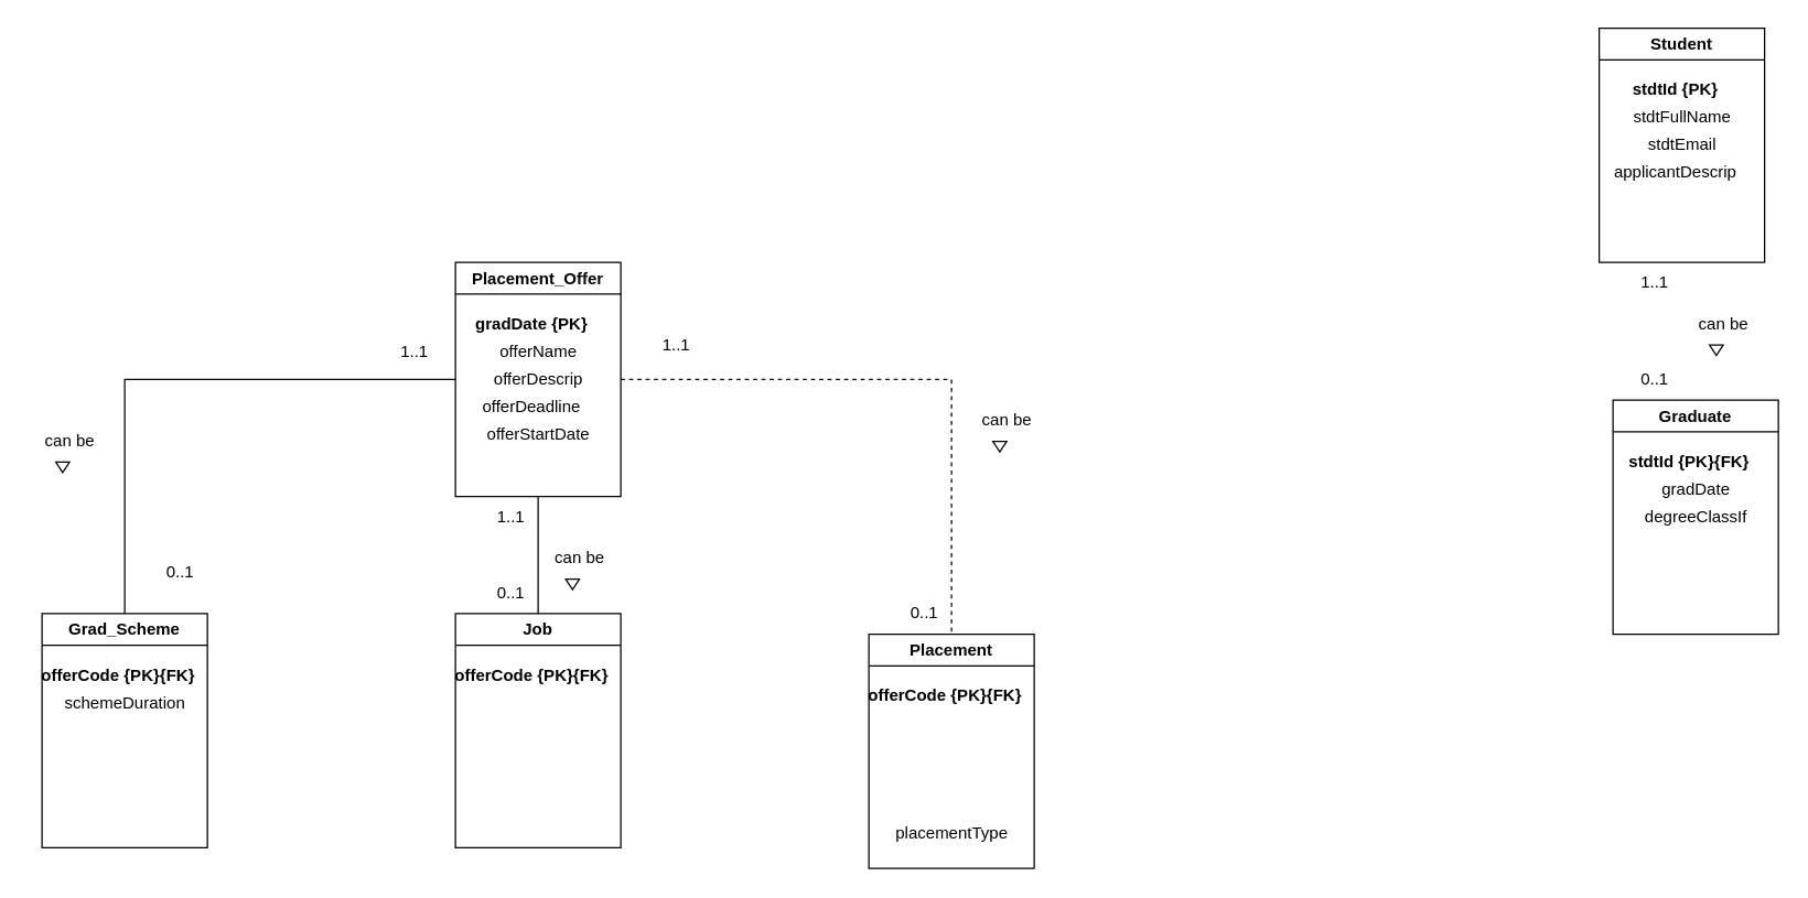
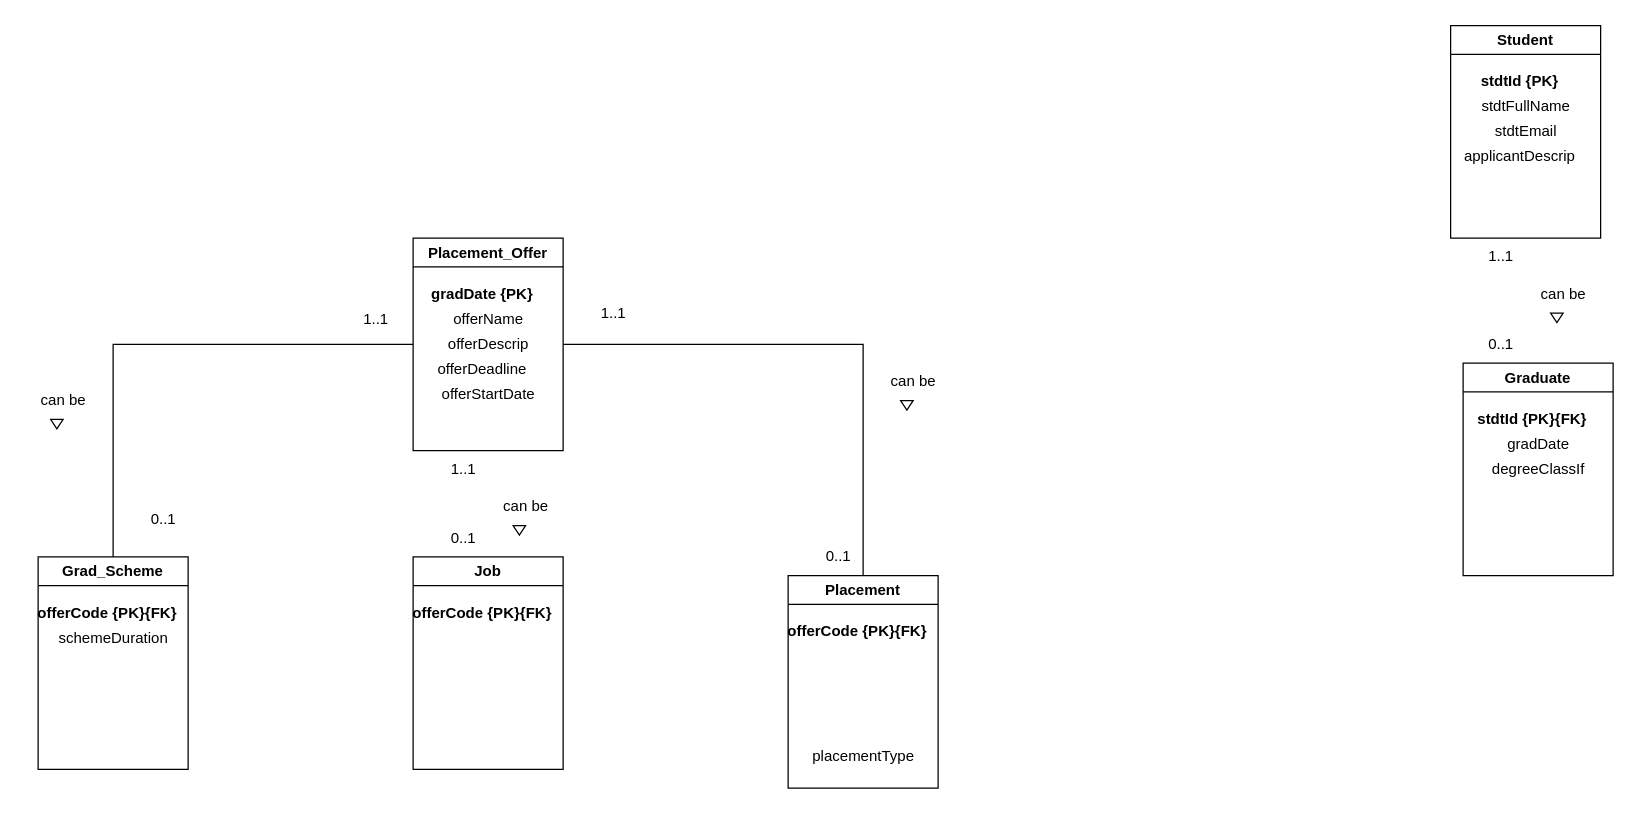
  <mxCell id="0" />
  <mxCell id="1" parent="0" />
  <mxCell id="2" value="Student" style="swimlane;whiteSpace=wrap;html=1;" vertex="1" parent="1"><mxGeometry x="1160" y="20" width="120" height="170" as="geometry" /></mxCell>
  <mxCell id="3" value="&lt;b&gt;stdtId {PK}&lt;/b&gt;" style="text;html=1;align=center;verticalAlign=middle;resizable=0;points=[];autosize=1;strokeColor=none;fillColor=none;" vertex="1" parent="2"><mxGeometry x="10" y="30" width="90" height="30" as="geometry" /></mxCell>
  <mxCell id="4" value="stdtFullName" style="text;html=1;align=center;verticalAlign=middle;resizable=0;points=[];autosize=1;strokeColor=none;fillColor=none;" vertex="1" parent="2"><mxGeometry x="15" y="50" width="90" height="30" as="geometry" /></mxCell>
  <mxCell id="5" value="stdtEmail" style="text;html=1;align=center;verticalAlign=middle;resizable=0;points=[];autosize=1;strokeColor=none;fillColor=none;" vertex="1" parent="2"><mxGeometry x="25" y="70" width="70" height="30" as="geometry" /></mxCell>
  <mxCell id="6" value="applicantDescrip" style="text;html=1;align=center;verticalAlign=middle;resizable=0;points=[];autosize=1;strokeColor=none;fillColor=none;" vertex="1" parent="2"><mxGeometry y="90" width="110" height="30" as="geometry" /></mxCell>
  <mxCell id="7" value="Graduate" style="swimlane;whiteSpace=wrap;html=1;" vertex="1" parent="1"><mxGeometry x="1170" y="290" width="120" height="170" as="geometry" /></mxCell>
  <mxCell id="8" value="&lt;b&gt;stdtId {PK}{FK}&lt;/b&gt;" style="text;html=1;align=center;verticalAlign=middle;resizable=0;points=[];autosize=1;strokeColor=none;fillColor=none;" vertex="1" parent="7"><mxGeometry y="30" width="110" height="30" as="geometry" /></mxCell>
  <mxCell id="9" value="gradDate" style="text;html=1;align=center;verticalAlign=middle;resizable=0;points=[];autosize=1;strokeColor=none;fillColor=none;" vertex="1" parent="7"><mxGeometry x="25" y="50" width="70" height="30" as="geometry" /></mxCell>
  <mxCell id="10" value="degreeClassIf" style="text;html=1;align=center;verticalAlign=middle;resizable=0;points=[];autosize=1;strokeColor=none;fillColor=none;" vertex="1" parent="7"><mxGeometry x="10" y="70" width="100" height="30" as="geometry" /></mxCell>
  <mxCell id="11" value="" style="triangle;whiteSpace=wrap;html=1;direction=south;" vertex="1" parent="1"><mxGeometry x="1240" y="250" width="10" height="7.5" as="geometry" /></mxCell>
  <mxCell id="12" value="can be" style="text;html=1;align=center;verticalAlign=middle;resizable=0;points=[];autosize=1;strokeColor=none;fillColor=none;rotation=0;" vertex="1" parent="1"><mxGeometry x="1220" y="220" width="60" height="30" as="geometry" /></mxCell>
  <mxCell id="13" value="1..1" style="text;html=1;align=center;verticalAlign=middle;resizable=0;points=[];autosize=1;strokeColor=none;fillColor=none;" vertex="1" parent="1"><mxGeometry x="1180" y="190" width="40" height="30" as="geometry" /></mxCell>
  <mxCell id="14" value="0..1" style="text;html=1;align=center;verticalAlign=middle;resizable=0;points=[];autosize=1;strokeColor=none;fillColor=none;" vertex="1" parent="1"><mxGeometry x="1180" y="260" width="40" height="30" as="geometry" /></mxCell>
  <mxCell id="15" style="edgeStyle=orthogonalEdgeStyle;rounded=0;orthogonalLoop=1;jettySize=auto;html=1;exitX=0;exitY=0.5;exitDx=0;exitDy=0;entryX=0.5;entryY=0;entryDx=0;entryDy=0;endArrow=none;endFill=0;jumpStyle=arc;" edge="1" parent="1" source="18" target="24"><mxGeometry relative="1" as="geometry" /></mxCell>
- <mxCell id="16" style="edgeStyle=orthogonalEdgeStyle;rounded=0;orthogonalLoop=1;jettySize=auto;html=1;exitX=0.5;exitY=1;exitDx=0;exitDy=0;entryX=0.5;entryY=0;entryDx=0;entryDy=0;endArrow=none;endFill=0;jumpStyle=arc;" edge="1" parent="1" source="18" target="27"><mxGeometry relative="1" as="geometry" /></mxCell>
- <mxCell id="17" style="edgeStyle=orthogonalEdgeStyle;rounded=0;orthogonalLoop=1;jettySize=auto;html=1;exitX=1;exitY=0.5;exitDx=0;exitDy=0;entryX=0.5;entryY=0;entryDx=0;entryDy=0;endArrow=none;endFill=0;jumpStyle=arc;dashed=1;" edge="1" parent="1" source="18" target="29"><mxGeometry relative="1" as="geometry" /></mxCell>
+ <mxCell id="17" style="edgeStyle=orthogonalEdgeStyle;rounded=0;orthogonalLoop=1;jettySize=auto;html=1;exitX=1;exitY=0.5;exitDx=0;exitDy=0;entryX=0.5;entryY=0;entryDx=0;entryDy=0;endArrow=none;endFill=0;jumpStyle=arc;" edge="1" parent="1" source="18" target="29"><mxGeometry relative="1" as="geometry" /></mxCell>
  <mxCell id="18" value="Placement_Offer" style="swimlane;whiteSpace=wrap;html=1;" vertex="1" parent="1"><mxGeometry x="330" y="190" width="120" height="170" as="geometry" /></mxCell>
  <mxCell id="19" value="&lt;b&gt;gradDate {PK}&lt;/b&gt;" style="text;html=1;align=center;verticalAlign=middle;resizable=0;points=[];autosize=1;strokeColor=none;fillColor=none;" vertex="1" parent="18"><mxGeometry y="30" width="110" height="30" as="geometry" /></mxCell>
  <mxCell id="20" value="offerName" style="text;html=1;align=center;verticalAlign=middle;resizable=0;points=[];autosize=1;strokeColor=none;fillColor=none;" vertex="1" parent="18"><mxGeometry x="20" y="50" width="80" height="30" as="geometry" /></mxCell>
  <mxCell id="21" value="offerDescrip" style="text;html=1;align=center;verticalAlign=middle;resizable=0;points=[];autosize=1;strokeColor=none;fillColor=none;" vertex="1" parent="18"><mxGeometry x="15" y="70" width="90" height="30" as="geometry" /></mxCell>
  <mxCell id="22" value="offerDeadline" style="text;html=1;align=center;verticalAlign=middle;resizable=0;points=[];autosize=1;strokeColor=none;fillColor=none;" vertex="1" parent="18"><mxGeometry x="10" y="90" width="90" height="30" as="geometry" /></mxCell>
  <mxCell id="23" value="offerStartDate" style="text;html=1;align=center;verticalAlign=middle;resizable=0;points=[];autosize=1;strokeColor=none;fillColor=none;" vertex="1" parent="18"><mxGeometry x="10" y="110" width="100" height="30" as="geometry" /></mxCell>
  <mxCell id="24" value="Grad_Scheme" style="swimlane;whiteSpace=wrap;html=1;" vertex="1" parent="1"><mxGeometry x="30" y="445" width="120" height="170" as="geometry" /></mxCell>
  <mxCell id="25" value="&lt;b style=&quot;border-color: var(--border-color);&quot;&gt;offerCode {PK}{FK}&lt;/b&gt;" style="text;html=1;align=center;verticalAlign=middle;resizable=0;points=[];autosize=1;strokeColor=none;fillColor=none;" vertex="1" parent="24"><mxGeometry x="-10" y="30" width="130" height="30" as="geometry" /></mxCell>
  <mxCell id="26" value="schemeDuration" style="text;html=1;align=center;verticalAlign=middle;resizable=0;points=[];autosize=1;strokeColor=none;fillColor=none;" vertex="1" parent="24"><mxGeometry x="5" y="50" width="110" height="30" as="geometry" /></mxCell>
  <mxCell id="27" value="Job" style="swimlane;whiteSpace=wrap;html=1;" vertex="1" parent="1"><mxGeometry x="330" y="445" width="120" height="170" as="geometry" /></mxCell>
  <mxCell id="28" value="&lt;b style=&quot;border-color: var(--border-color);&quot;&gt;offerCode {PK}{FK}&lt;/b&gt;" style="text;html=1;align=center;verticalAlign=middle;resizable=0;points=[];autosize=1;strokeColor=none;fillColor=none;" vertex="1" parent="27"><mxGeometry x="-10" y="30" width="130" height="30" as="geometry" /></mxCell>
  <mxCell id="29" value="Placement" style="swimlane;whiteSpace=wrap;html=1;" vertex="1" parent="1"><mxGeometry x="630" y="460" width="120" height="170" as="geometry" /></mxCell>
  <mxCell id="30" value="&lt;b style=&quot;border-color: var(--border-color);&quot;&gt;offerCode {PK}{FK}&lt;/b&gt;" style="text;html=1;align=center;verticalAlign=middle;resizable=0;points=[];autosize=1;strokeColor=none;fillColor=none;" vertex="1" parent="29"><mxGeometry x="-10" y="30" width="130" height="30" as="geometry" /></mxCell>
  <mxCell id="31" value="placementType" style="text;html=1;align=center;verticalAlign=middle;resizable=0;points=[];autosize=1;strokeColor=none;fillColor=none;" vertex="1" parent="29"><mxGeometry x="10" y="130" width="100" height="30" as="geometry" /></mxCell>
  <mxCell id="32" value="" style="triangle;whiteSpace=wrap;html=1;direction=south;" vertex="1" parent="1"><mxGeometry x="720" y="320" width="10" height="7.5" as="geometry" /></mxCell>
  <mxCell id="33" value="can be" style="text;html=1;align=center;verticalAlign=middle;resizable=0;points=[];autosize=1;strokeColor=none;fillColor=none;rotation=0;" vertex="1" parent="1"><mxGeometry x="700" y="290" width="60" height="30" as="geometry" /></mxCell>
  <mxCell id="34" value="" style="triangle;whiteSpace=wrap;html=1;direction=south;" vertex="1" parent="1"><mxGeometry x="40" y="335" width="10" height="7.5" as="geometry" /></mxCell>
  <mxCell id="35" value="can be" style="text;html=1;align=center;verticalAlign=middle;resizable=0;points=[];autosize=1;strokeColor=none;fillColor=none;rotation=0;" vertex="1" parent="1"><mxGeometry x="20" y="305" width="60" height="30" as="geometry" /></mxCell>
  <mxCell id="36" value="" style="triangle;whiteSpace=wrap;html=1;direction=south;" vertex="1" parent="1"><mxGeometry x="410" y="420" width="10" height="7.5" as="geometry" /></mxCell>
  <mxCell id="37" value="can be" style="text;html=1;align=center;verticalAlign=middle;resizable=0;points=[];autosize=1;strokeColor=none;fillColor=none;rotation=0;" vertex="1" parent="1"><mxGeometry x="390" y="390" width="60" height="30" as="geometry" /></mxCell>
  <mxCell id="38" value="1..1" style="text;html=1;align=center;verticalAlign=middle;resizable=0;points=[];autosize=1;strokeColor=none;fillColor=none;" vertex="1" parent="1"><mxGeometry y="235" width="40" height="30" as="geometry" x="470" /></mxCell>
  <mxCell id="39" value="0..1" style="text;html=1;align=center;verticalAlign=middle;resizable=0;points=[];autosize=1;strokeColor=none;fillColor=none;" vertex="1" parent="1"><mxGeometry x="650" y="430" width="40" height="30" as="geometry" /></mxCell>
  <mxCell id="40" value="0..1" style="text;html=1;align=center;verticalAlign=middle;resizable=0;points=[];autosize=1;strokeColor=none;fillColor=none;" vertex="1" parent="1"><mxGeometry x="350" y="415" width="40" height="30" as="geometry" /></mxCell>
  <mxCell id="41" value="1..1" style="text;html=1;align=center;verticalAlign=middle;resizable=0;points=[];autosize=1;strokeColor=none;fillColor=none;" vertex="1" parent="1"><mxGeometry x="350" y="360" width="40" height="30" as="geometry" /></mxCell>
  <mxCell id="42" value="0..1" style="text;html=1;align=center;verticalAlign=middle;resizable=0;points=[];autosize=1;strokeColor=none;fillColor=none;" vertex="1" parent="1"><mxGeometry x="110" y="400" width="40" height="30" as="geometry" /></mxCell>
  <mxCell id="43" value="1..1" style="text;html=1;align=center;verticalAlign=middle;resizable=0;points=[];autosize=1;strokeColor=none;fillColor=none;" vertex="1" parent="1"><mxGeometry x="280" y="240" width="40" height="30" as="geometry" /></mxCell>
